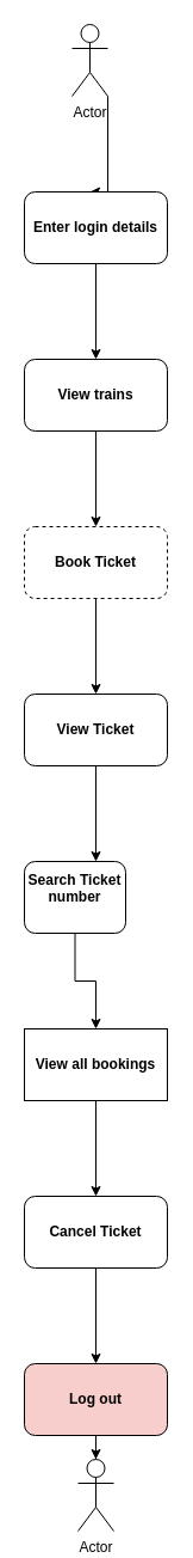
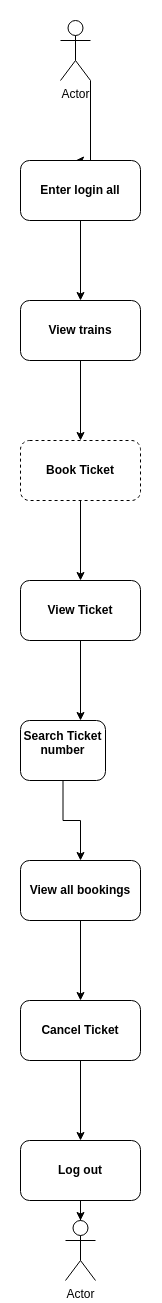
  <mxCell id="0" />
  <mxCell id="1" parent="0" />
  <mxCell id="2" value="" style="edgeStyle=orthogonalEdgeStyle;rounded=0;orthogonalLoop=1;jettySize=auto;html=1;" parent="1" source="3" edge="1"><mxGeometry relative="1" as="geometry"><mxPoint x="75" y="160" as="targetPoint" /><Array as="points"><mxPoint x="90" y="160" /></Array></mxGeometry></mxCell>
  <mxCell id="3" value="Actor" style="shape=umlActor;verticalLabelPosition=bottom;verticalAlign=top;html=1;outlineConnect=0;" parent="1" vertex="1"><mxGeometry x="60" y="20" width="30" height="60" as="geometry" /></mxCell>
  <mxCell id="4" value="" style="edgeStyle=orthogonalEdgeStyle;rounded=0;orthogonalLoop=1;jettySize=auto;html=1;" parent="1" source="5" target="7" edge="1"><mxGeometry relative="1" as="geometry" /></mxCell>
- <mxCell id="5" value="Enter login details" style="rounded=1;whiteSpace=wrap;html=1;fontStyle=1" parent="1" vertex="1"><mxGeometry x="20" y="160" width="120" height="60" as="geometry" /></mxCell>
+ <mxCell id="5" value="Enter login all" style="rounded=1;whiteSpace=wrap;html=1;fontStyle=1" parent="1" vertex="1"><mxGeometry x="20" y="160" width="120" height="60" as="geometry" /></mxCell>
  <mxCell id="6" value="" style="edgeStyle=orthogonalEdgeStyle;rounded=0;orthogonalLoop=1;jettySize=auto;html=1;" parent="1" source="7" target="9" edge="1"><mxGeometry relative="1" as="geometry" /></mxCell>
  <mxCell id="7" value="&lt;b&gt;View trains&lt;/b&gt;" style="rounded=1;whiteSpace=wrap;html=1;" parent="1" vertex="1"><mxGeometry x="20" y="300" width="120" height="60" as="geometry" /></mxCell>
  <mxCell id="8" value="" style="edgeStyle=orthogonalEdgeStyle;rounded=0;orthogonalLoop=1;jettySize=auto;html=1;" parent="1" source="9" target="20" edge="1"><mxGeometry relative="1" as="geometry" /></mxCell>
  <mxCell id="9" value="&lt;b&gt;Book Ticket&lt;/b&gt;" style="rounded=1;whiteSpace=wrap;html=1;dashed=1;" parent="1" vertex="1"><mxGeometry x="20" y="440" width="120" height="60" as="geometry" /></mxCell>
  <mxCell id="10" value="" style="edgeStyle=orthogonalEdgeStyle;rounded=0;orthogonalLoop=1;jettySize=auto;html=1;" parent="1" target="12" edge="1"><mxGeometry relative="1" as="geometry"><mxPoint x="80" y="650" as="sourcePoint" /><Array as="points"><mxPoint x="80" y="640" /><mxPoint x="80" y="640" /></Array></mxGeometry></mxCell>
  <mxCell id="11" value="" style="edgeStyle=orthogonalEdgeStyle;rounded=0;orthogonalLoop=1;jettySize=auto;html=1;" parent="1" source="12" target="14" edge="1"><mxGeometry relative="1" as="geometry" /></mxCell>
  <mxCell id="12" value="&lt;b&gt;Search Ticket number&lt;br&gt;&lt;br&gt;&lt;/b&gt;" style="rounded=1;whiteSpace=wrap;html=1;" parent="1" vertex="1"><mxGeometry x="20" y="720" width="85" height="60" as="geometry" /></mxCell>
  <mxCell id="13" value="" style="edgeStyle=orthogonalEdgeStyle;rounded=0;orthogonalLoop=1;jettySize=auto;html=1;" parent="1" source="14" target="16" edge="1"><mxGeometry relative="1" as="geometry" /></mxCell>
- <mxCell id="14" value="&lt;b&gt;View all bookings&lt;/b&gt;" style="whiteSpace=wrap;html=1;rounded=0;" parent="1" vertex="1"><mxGeometry x="20" y="860" width="120" height="60" as="geometry" /></mxCell>
+ <mxCell id="14" value="&lt;b&gt;View all bookings&lt;/b&gt;" style="rounded=1;whiteSpace=wrap;html=1;" parent="1" vertex="1"><mxGeometry x="20" y="860" width="120" height="60" as="geometry" /></mxCell>
  <mxCell id="15" value="" style="edgeStyle=orthogonalEdgeStyle;rounded=0;orthogonalLoop=1;jettySize=auto;html=1;" parent="1" source="16" target="18" edge="1"><mxGeometry relative="1" as="geometry" /></mxCell>
  <mxCell id="16" value="&lt;b&gt;Cancel Ticket&lt;/b&gt;" style="rounded=1;whiteSpace=wrap;html=1;" parent="1" vertex="1"><mxGeometry x="20" y="1000" width="120" height="60" as="geometry" /></mxCell>
  <mxCell id="17" value="" style="edgeStyle=orthogonalEdgeStyle;rounded=0;orthogonalLoop=1;jettySize=auto;html=1;" parent="1" source="18" target="19" edge="1"><mxGeometry relative="1" as="geometry" /></mxCell>
- <mxCell id="18" value="Log out" style="rounded=1;whiteSpace=wrap;html=1;fontStyle=1;fillColor=#f8cecc;" parent="1" vertex="1"><mxGeometry x="20" y="1140" width="120" height="60" as="geometry" /></mxCell>
+ <mxCell id="18" value="Log out" style="rounded=1;whiteSpace=wrap;html=1;fontStyle=1" parent="1" vertex="1"><mxGeometry x="20" y="1140" width="120" height="60" as="geometry" /></mxCell>
  <mxCell id="19" value="Actor" style="shape=umlActor;verticalLabelPosition=bottom;verticalAlign=top;html=1;outlineConnect=0;" parent="1" vertex="1"><mxGeometry x="65" y="1220" width="30" height="60" as="geometry" /></mxCell>
  <mxCell id="20" value="&lt;b&gt;View Ticket&lt;/b&gt;" style="rounded=1;whiteSpace=wrap;html=1;" parent="1" vertex="1"><mxGeometry x="20" y="580" width="120" height="60" as="geometry" /></mxCell>
